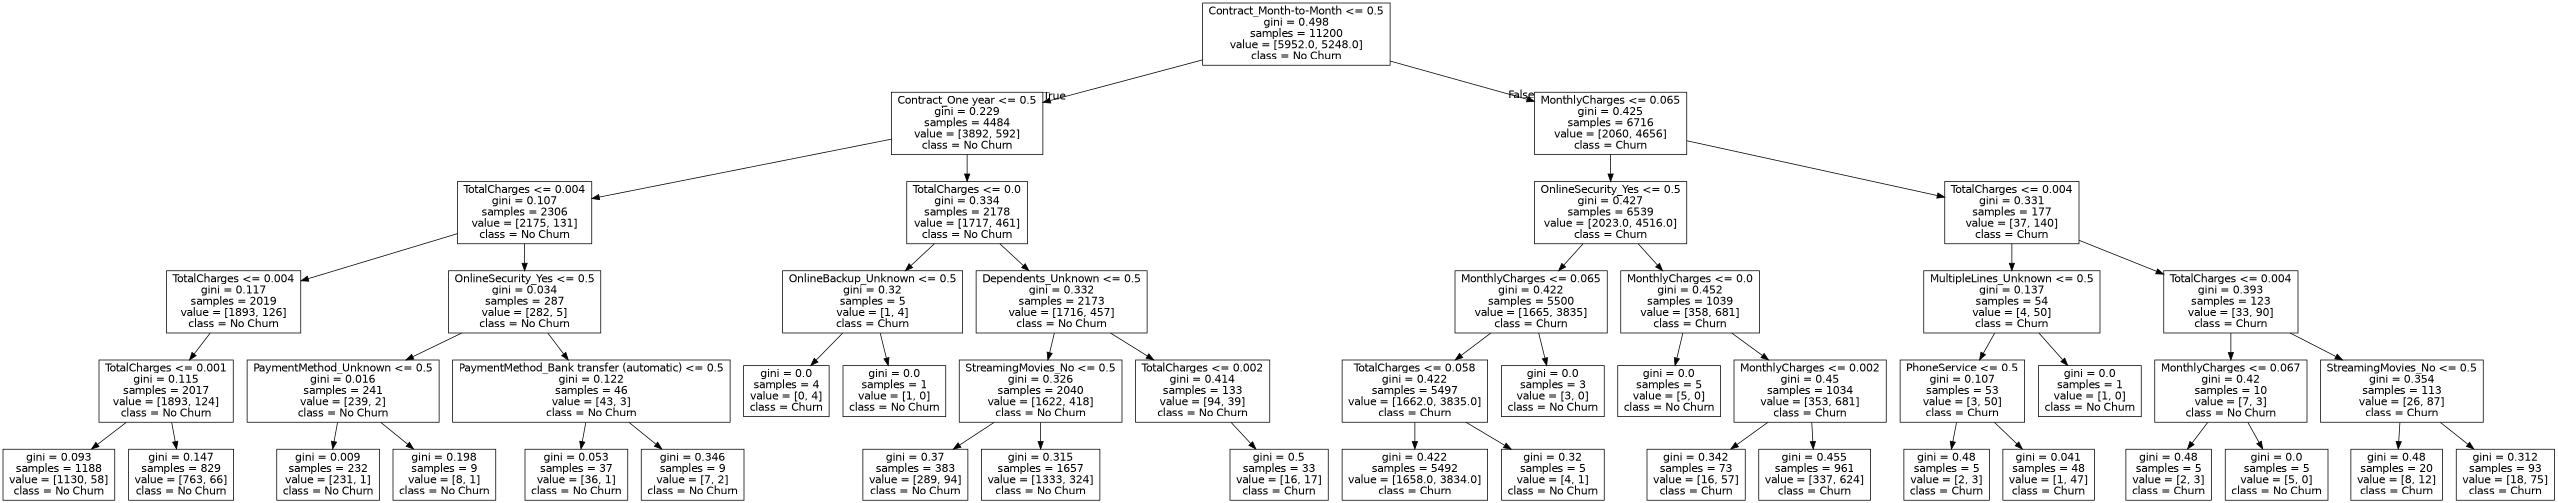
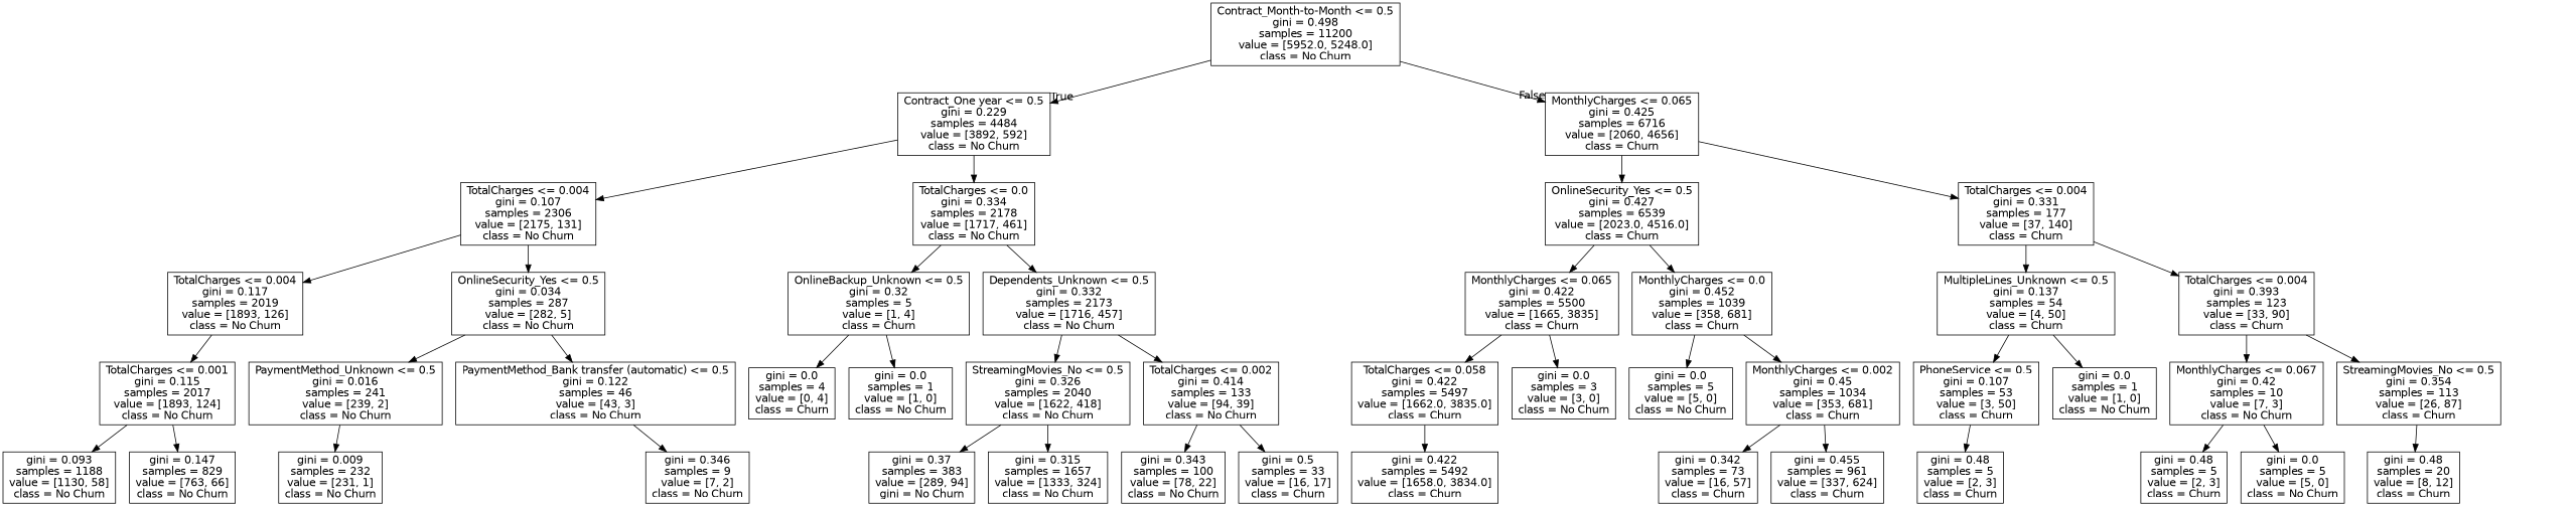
  digraph {
    node [fontname=helvetica shape=box]
    edge [fontname=helvetica]
    n1 [label="Contract_Month-to-Month <= 0.5\ngini = 0.498\nsamples = 11200\nvalue = [5952.0, 5248.0]\nclass = No Churn"]
    n2 [label="Contract_One year <= 0.5\ngini = 0.229\nsamples = 4484\nvalue = [3892, 592]\nclass = No Churn"]
    n3 [label="MonthlyCharges <= 0.065\ngini = 0.425\nsamples = 6716\nvalue = [2060, 4656]\nclass = Churn"]
    n4 [label="TotalCharges <= 0.004\ngini = 0.107\nsamples = 2306\nvalue = [2175, 131]\nclass = No Churn"]
    n5 [label="TotalCharges <= 0.0\ngini = 0.334\nsamples = 2178\nvalue = [1717, 461]\nclass = No Churn"]
    n6 [label="OnlineSecurity_Yes <= 0.5\ngini = 0.427\nsamples = 6539\nvalue = [2023.0, 4516.0]\nclass = Churn"]
    n7 [label="TotalCharges <= 0.004\ngini = 0.331\nsamples = 177\nvalue = [37, 140]\nclass = Churn"]
    n8 [label="TotalCharges <= 0.004\ngini = 0.117\nsamples = 2019\nvalue = [1893, 126]\nclass = No Churn"]
    n9 [label="OnlineSecurity_Yes <= 0.5\ngini = 0.034\nsamples = 287\nvalue = [282, 5]\nclass = No Churn"]
    n10 [label="OnlineBackup_Unknown <= 0.5\ngini = 0.32\nsamples = 5\nvalue = [1, 4]\nclass = Churn"]
    n11 [label="Dependents_Unknown <= 0.5\ngini = 0.332\nsamples = 2173\nvalue = [1716, 457]\nclass = No Churn"]
    n12 [label="TotalCharges <= 0.001\ngini = 0.115\nsamples = 2017\nvalue = [1893, 124]\nclass = No Churn"]
    n13 [label="PaymentMethod_Unknown <= 0.5\ngini = 0.016\nsamples = 241\nvalue = [239, 2]\nclass = No Churn"]
    n14 [label="PaymentMethod_Bank transfer (automatic) <= 0.5\ngini = 0.122\nsamples = 46\nvalue = [43, 3]\nclass = No Churn"]
    n15 [label="gini = 0.093\nsamples = 1188\nvalue = [1130, 58]\nclass = No Churn"]
    n16 [label="gini = 0.147\nsamples = 829\nvalue = [763, 66]\nclass = No Churn"]
    n17 [label="gini = 0.009\nsamples = 232\nvalue = [231, 1]\nclass = No Churn"]
-   n18 [label="gini = 0.198\nsamples = 9\nvalue = [8, 1]\nclass = No Churn"]
-   n19 [label="gini = 0.053\nsamples = 37\nvalue = [36, 1]\nclass = No Churn"]
    n20 [label="gini = 0.346\nsamples = 9\nvalue = [7, 2]\nclass = No Churn"]
    n21 [label="gini = 0.0\nsamples = 4\nvalue = [0, 4]\nclass = Churn"]
    n22 [label="gini = 0.0\nsamples = 1\nvalue = [1, 0]\nclass = No Churn"]
    n23 [label="StreamingMovies_No <= 0.5\ngini = 0.326\nsamples = 2040\nvalue = [1622, 418]\nclass = No Churn"]
    n24 [label="TotalCharges <= 0.002\ngini = 0.414\nsamples = 133\nvalue = [94, 39]\nclass = No Churn"]
-   n25 [label="gini = 0.37\nsamples = 383\nvalue = [289, 94]\nclass = No Churn"]
+   n25 [label="gini = 0.37\nsamples = 383\nvalue = [289, 94]\ngini = No Churn"]
    n26 [label="gini = 0.315\nsamples = 1657\nvalue = [1333, 324]\nclass = No Churn"]
+   n27 [label="gini = 0.343\nsamples = 100\nvalue = [78, 22]\nclass = No Churn"]
    n28 [label="gini = 0.5\nsamples = 33\nvalue = [16, 17]\nclass = Churn"]
    n29 [label="MonthlyCharges <= 0.065\ngini = 0.422\nsamples = 5500\nvalue = [1665, 3835]\nclass = Churn"]
    n30 [label="MonthlyCharges <= 0.0\ngini = 0.452\nsamples = 1039\nvalue = [358, 681]\nclass = Churn"]
    n31 [label="MultipleLines_Unknown <= 0.5\ngini = 0.137\nsamples = 54\nvalue = [4, 50]\nclass = Churn"]
    n32 [label="TotalCharges <= 0.004\ngini = 0.393\nsamples = 123\nvalue = [33, 90]\nclass = Churn"]
    n33 [label="TotalCharges <= 0.058\ngini = 0.422\nsamples = 5497\nvalue = [1662.0, 3835.0]\nclass = Churn"]
    n34 [label="gini = 0.0\nsamples = 3\nvalue = [3, 0]\nclass = No Churn"]
    n35 [label="gini = 0.0\nsamples = 5\nvalue = [5, 0]\nclass = No Churn"]
    n36 [label="MonthlyCharges <= 0.002\ngini = 0.45\nsamples = 1034\nvalue = [353, 681]\nclass = Churn"]
    n37 [label="gini = 0.422\nsamples = 5492\nvalue = [1658.0, 3834.0]\nclass = Churn"]
-   n38 [label="gini = 0.32\nsamples = 5\nvalue = [4, 1]\nclass = No Churn"]
    n39 [label="gini = 0.342\nsamples = 73\nvalue = [16, 57]\nclass = Churn"]
    n40 [label="gini = 0.455\nsamples = 961\nvalue = [337, 624]\nclass = Churn"]
    n41 [label="PhoneService <= 0.5\ngini = 0.107\nsamples = 53\nvalue = [3, 50]\nclass = Churn"]
    n42 [label="gini = 0.0\nsamples = 1\nvalue = [1, 0]\nclass = No Churn"]
    n43 [label="MonthlyCharges <= 0.067\ngini = 0.42\nsamples = 10\nvalue = [7, 3]\nclass = No Churn"]
    n44 [label="StreamingMovies_No <= 0.5\ngini = 0.354\nsamples = 113\nvalue = [26, 87]\nclass = Churn"]
    n45 [label="gini = 0.48\nsamples = 5\nvalue = [2, 3]\nclass = Churn"]
-   n46 [label="gini = 0.041\nsamples = 48\nvalue = [1, 47]\nclass = Churn"]
    n47 [label="gini = 0.48\nsamples = 5\nvalue = [2, 3]\nclass = Churn"]
    n48 [label="gini = 0.0\nsamples = 5\nvalue = [5, 0]\nclass = No Churn"]
    n49 [label="gini = 0.48\nsamples = 20\nvalue = [8, 12]\nclass = Churn"]
-   n50 [label="gini = 0.312\nsamples = 93\nvalue = [18, 75]\nclass = Churn"]
    n1 -> n2 [headlabel=True labelangle=45 labeldistance=2.5]
    n1 -> n3 [headlabel=False labelangle=-45 labeldistance=2.5]
    n2 -> n4
    n2 -> n5
    n3 -> n6
    n3 -> n7
    n4 -> n8
    n4 -> n9
    n5 -> n10
    n5 -> n11
    n6 -> n29
    n6 -> n30
    n7 -> n31
    n7 -> n32
    n8 -> n12
    n9 -> n13
    n9 -> n14
    n10 -> n21
    n10 -> n22
    n11 -> n23
    n11 -> n24
    n12 -> n15
    n12 -> n16
    n13 -> n17
-   n13 -> n18
-   n14 -> n19
    n14 -> n20
    n23 -> n25
    n23 -> n26
+   n24 -> n27
    n24 -> n28
    n29 -> n33
    n29 -> n34
    n30 -> n35
    n30 -> n36
    n31 -> n41
    n31 -> n42
    n32 -> n43
    n32 -> n44
    n33 -> n37
-   n33 -> n38
    n36 -> n39
    n36 -> n40
    n41 -> n45
-   n41 -> n46
    n43 -> n47
    n43 -> n48
    n44 -> n49
-   n44 -> n50
  }
